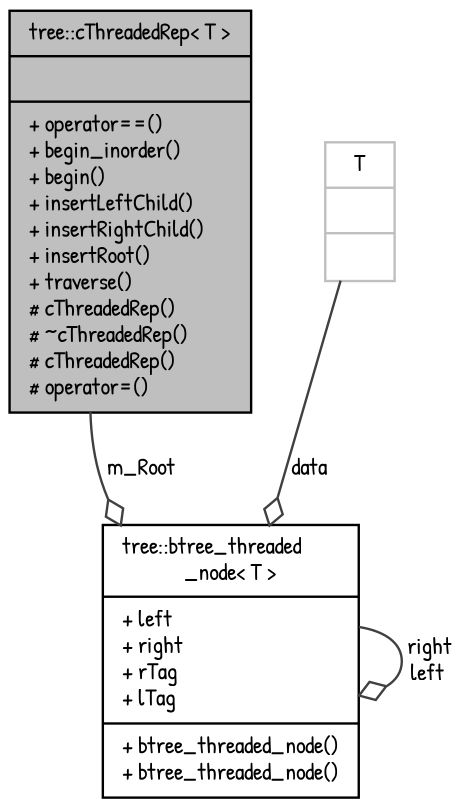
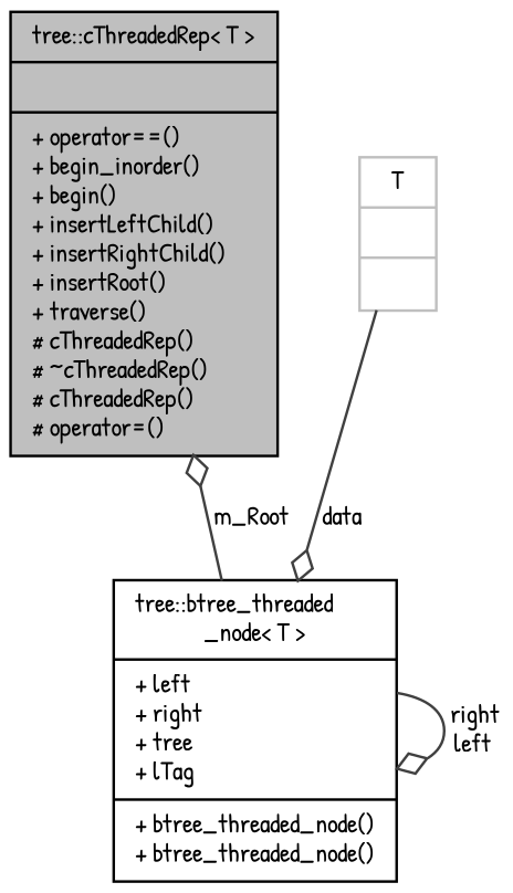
  digraph {
    fontname="Patrick Hand"
    node [color=black fillcolor=white fontname="Patrick Hand" fontsize=10 shape=record style=filled]
    edge [arrowhead=odiamond color=grey25 fontname="Patrick Hand" fontsize=10 labelfontname=Helvetica labelfontsize=10 style=solid]
    n1 [fillcolor=grey75 fontcolor=black height=0.2 label="{tree::cThreadedRep\< T \>\n||+ operator==()\l+ begin_inorder()\l+ begin()\l+ insertLeftChild()\l+ insertRightChild()\l+ insertRoot()\l+ traverse()\l# cThreadedRep()\l# ~cThreadedRep()\l# cThreadedRep()\l# operator=()\l}" width=0.4]
-   n2 [height=0.2 label="{tree::btree_threaded\l_node\< T \>\n|+ left\l+ right\l+ rTag\l+ lTag\l|+ btree_threaded_node()\l+ btree_threaded_node()\l}" width=0.4]
+   n2 [height=0.2 label="{tree::btree_threaded\l_node\< T \>\n|+ left\l+ right\l+ tree\l+ lTag\l|+ btree_threaded_node()\l+ btree_threaded_node()\l}" width=0.4]
    n3 [color=grey75 height=0.2 label="{T\n||}" width=0.4]
-   n1 -> n2 [label=" m_Root"]
+   n2 -> n1 [label=" m_Root"]
    n2 -> n2 [label=" right\nleft"]
    n3 -> n2 [label=" data"]
  }
